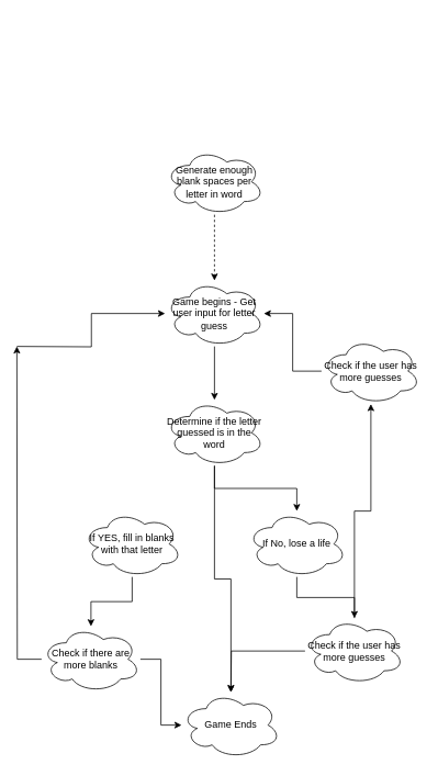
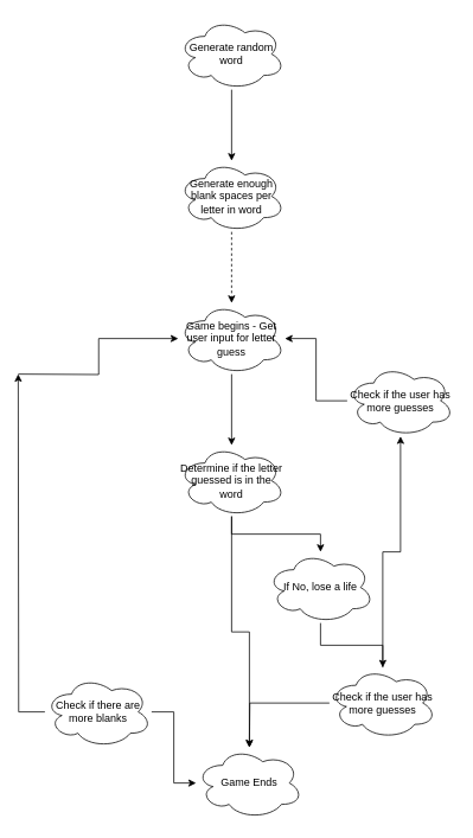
  <mxCell id="0" />
  <mxCell id="1" parent="0" />
+ <mxCell id="2" value="" style="edgeStyle=orthogonalEdgeStyle;rounded=0;orthogonalLoop=1;jettySize=auto;html=1;" edge="1" parent="1" source="3" target="5"><mxGeometry relative="1" as="geometry" /></mxCell>
+ <mxCell id="3" value="Generate random word" style="ellipse;shape=cloud;whiteSpace=wrap;html=1;align=center;" vertex="1" parent="1"><mxGeometry x="200" y="20" width="120" height="80" as="geometry" /></mxCell>
  <mxCell id="4" value="" style="edgeStyle=orthogonalEdgeStyle;rounded=0;orthogonalLoop=1;jettySize=auto;html=1;dashed=1;" edge="1" parent="1" source="5" target="7"><mxGeometry relative="1" as="geometry" /></mxCell>
  <mxCell id="5" value="Generate enough blank spaces per letter in word" style="ellipse;shape=cloud;whiteSpace=wrap;html=1;align=center;" vertex="1" parent="1"><mxGeometry x="200" y="180" width="120" height="80" as="geometry" /></mxCell>
  <mxCell id="6" value="" style="edgeStyle=orthogonalEdgeStyle;rounded=0;orthogonalLoop=1;jettySize=auto;html=1;" edge="1" parent="1" source="7" target="10"><mxGeometry relative="1" as="geometry" /></mxCell>
  <mxCell id="7" value="Game begins - Get user input for letter guess" style="ellipse;shape=cloud;whiteSpace=wrap;html=1;align=center;" vertex="1" parent="1"><mxGeometry x="200" y="340" width="120" height="80" as="geometry" /></mxCell>
  <mxCell id="8" value="" style="edgeStyle=orthogonalEdgeStyle;rounded=0;orthogonalLoop=1;jettySize=auto;html=1;" edge="1" parent="1" source="10" target="12"><mxGeometry relative="1" as="geometry" /></mxCell>
  <mxCell id="9" value="" style="edgeStyle=orthogonalEdgeStyle;rounded=0;orthogonalLoop=1;jettySize=auto;html=1;" edge="1" parent="1" source="10" target="23"><mxGeometry relative="1" as="geometry" /></mxCell>
- <mxCell id="10" value="Determine if the letter guessed is in the word" style="ellipse;shape=cloud;whiteSpace=wrap;html=1;align=center;" vertex="1" parent="1"><mxGeometry x="200" y="485" width="120" height="80" as="geometry" /></mxCell>
+ <mxCell id="10" value="Determine if the letter guessed is in the word" style="ellipse;shape=cloud;whiteSpace=wrap;html=1;align=center;" vertex="1" parent="1"><mxGeometry x="200" y="500" width="120" height="80" as="geometry" /></mxCell>
  <mxCell id="11" value="" style="edgeStyle=orthogonalEdgeStyle;rounded=0;orthogonalLoop=1;jettySize=auto;html=1;" edge="1" parent="1" source="12" target="20"><mxGeometry relative="1" as="geometry" /></mxCell>
  <mxCell id="12" value="If No, lose a life" style="ellipse;shape=cloud;whiteSpace=wrap;html=1;align=center;" vertex="1" parent="1"><mxGeometry x="300" y="620" width="120" height="80" as="geometry" /></mxCell>
- <mxCell id="13" value="" style="edgeStyle=orthogonalEdgeStyle;rounded=0;orthogonalLoop=1;jettySize=auto;html=1;" edge="1" parent="1" source="14" target="17"><mxGeometry relative="1" as="geometry" /></mxCell>
- <mxCell id="14" value="If YES, fill in blanks with that letter" style="ellipse;shape=cloud;whiteSpace=wrap;html=1;align=center;" vertex="1" parent="1"><mxGeometry x="100" y="620" width="120" height="80" as="geometry" /></mxCell>
  <mxCell id="15" value="" style="edgeStyle=orthogonalEdgeStyle;rounded=0;orthogonalLoop=1;jettySize=auto;html=1;" edge="1" parent="1" source="17" target="23"><mxGeometry relative="1" as="geometry" /></mxCell>
  <mxCell id="16" value="" style="edgeStyle=orthogonalEdgeStyle;rounded=0;orthogonalLoop=1;jettySize=auto;html=1;" edge="1" parent="1" source="17"><mxGeometry relative="1" as="geometry"><mxPoint x="20" y="420" as="targetPoint" /></mxGeometry></mxCell>
  <mxCell id="17" value="Check if there are more blanks" style="ellipse;shape=cloud;whiteSpace=wrap;html=1;align=center;" vertex="1" parent="1"><mxGeometry x="50" y="760" width="120" height="80" as="geometry" /></mxCell>
  <mxCell id="18" value="" style="edgeStyle=orthogonalEdgeStyle;rounded=0;orthogonalLoop=1;jettySize=auto;html=1;" edge="1" parent="1" source="20" target="22"><mxGeometry relative="1" as="geometry" /></mxCell>
  <mxCell id="19" value="" style="edgeStyle=orthogonalEdgeStyle;rounded=0;orthogonalLoop=1;jettySize=auto;html=1;" edge="1" parent="1" source="20"><mxGeometry relative="1" as="geometry"><mxPoint x="280" y="840" as="targetPoint" /></mxGeometry></mxCell>
  <mxCell id="20" value="Check if the user has more guesses" style="ellipse;shape=cloud;whiteSpace=wrap;html=1;align=center;" vertex="1" parent="1"><mxGeometry x="370" y="750" width="120" height="80" as="geometry" /></mxCell>
  <mxCell id="21" value="" style="edgeStyle=orthogonalEdgeStyle;rounded=0;orthogonalLoop=1;jettySize=auto;html=1;" edge="1" parent="1" source="22" target="7"><mxGeometry relative="1" as="geometry" /></mxCell>
  <mxCell id="22" value="Check if the user has more guesses" style="ellipse;shape=cloud;whiteSpace=wrap;html=1;align=center;" vertex="1" parent="1"><mxGeometry x="390" y="410" width="120" height="80" as="geometry" /></mxCell>
  <mxCell id="23" value="Game Ends" style="ellipse;shape=cloud;whiteSpace=wrap;html=1;align=center;" vertex="1" parent="1"><mxGeometry x="220" y="840" width="120" height="80" as="geometry" /></mxCell>
  <mxCell id="24" value="" style="edgeStyle=orthogonalEdgeStyle;rounded=0;orthogonalLoop=1;jettySize=auto;html=1;" edge="1" parent="1" target="7"><mxGeometry relative="1" as="geometry"><mxPoint x="20" y="420" as="sourcePoint" /><mxPoint x="100" y="420" as="targetPoint" /></mxGeometry></mxCell>
